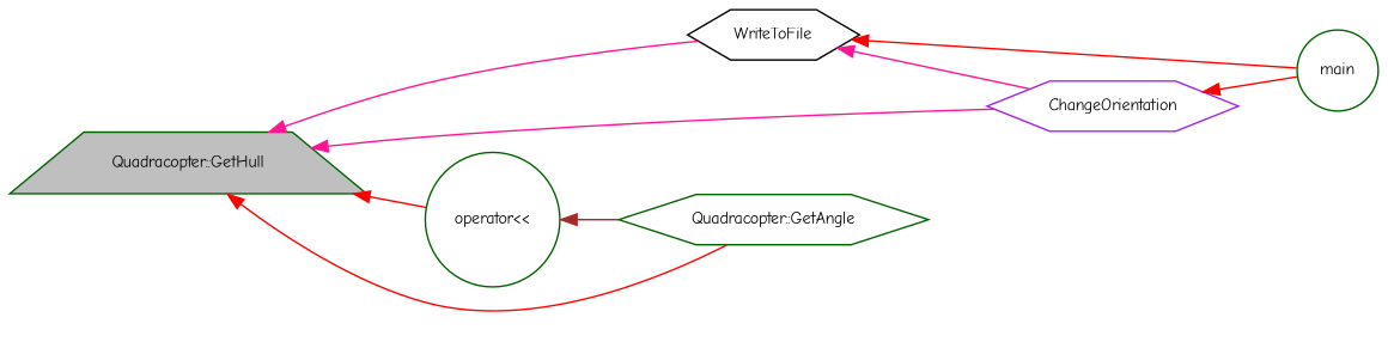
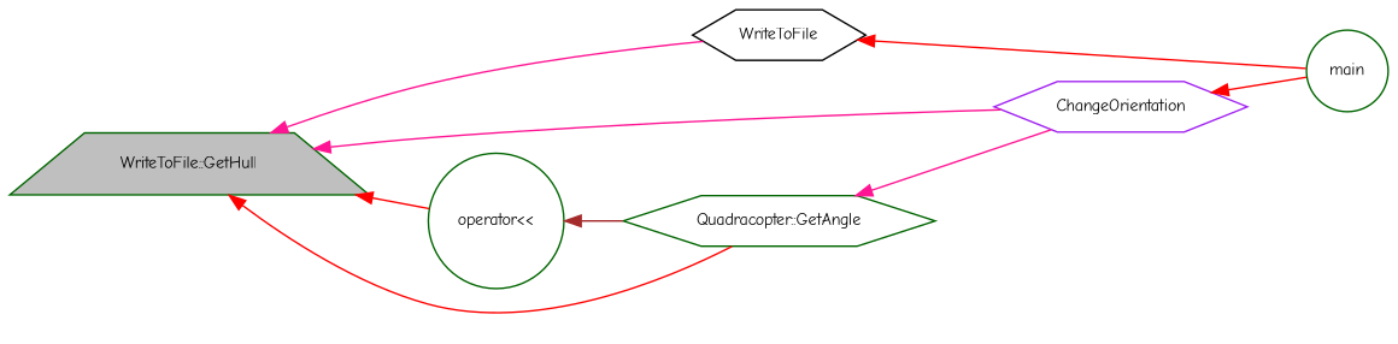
  digraph {
    fontname="Comic Neue"
    rankdir=LR
    node [color=darkgreen fillcolor=white fontname="Comic Neue" fontsize=10 shape=hexagon style=filled]
    edge [color=red dir=back fontname="Comic Neue" fontsize=10 labelfontname=Helvetica labelfontsize=10 style=solid]
-   n1 [fillcolor=grey75 fontcolor=black height=0.2 label="Quadracopter::GetHull" shape=trapezium width=0.4]
+   n1 [fillcolor=grey75 fontcolor=black height=0.2 label="WriteToFile::GetHull" shape=trapezium width=0.4]
    n2 [color=black height=0.2 label=WriteToFile width=0.4]
    n3 [color=purple height=0.2 label=ChangeOrientation width=0.4]
    n4 [height=0.2 label="operator\<\<" shape=circle width=0.4]
    n5 [height=0.2 label="Quadracopter::GetAngle" width=0.4]
    n6 [height=0.2 label=main shape=circle width=0.4]
    n1 -> n2 [color=deeppink]
    n1 -> n3 [color=deeppink]
    n1 -> n4
    n1 -> n5
-   n2 -> n3 [color=deeppink]
+   n5 -> n3 [color=deeppink]
    n2 -> n6
    n3 -> n6
    n4 -> n5 [color=brown]
  }
